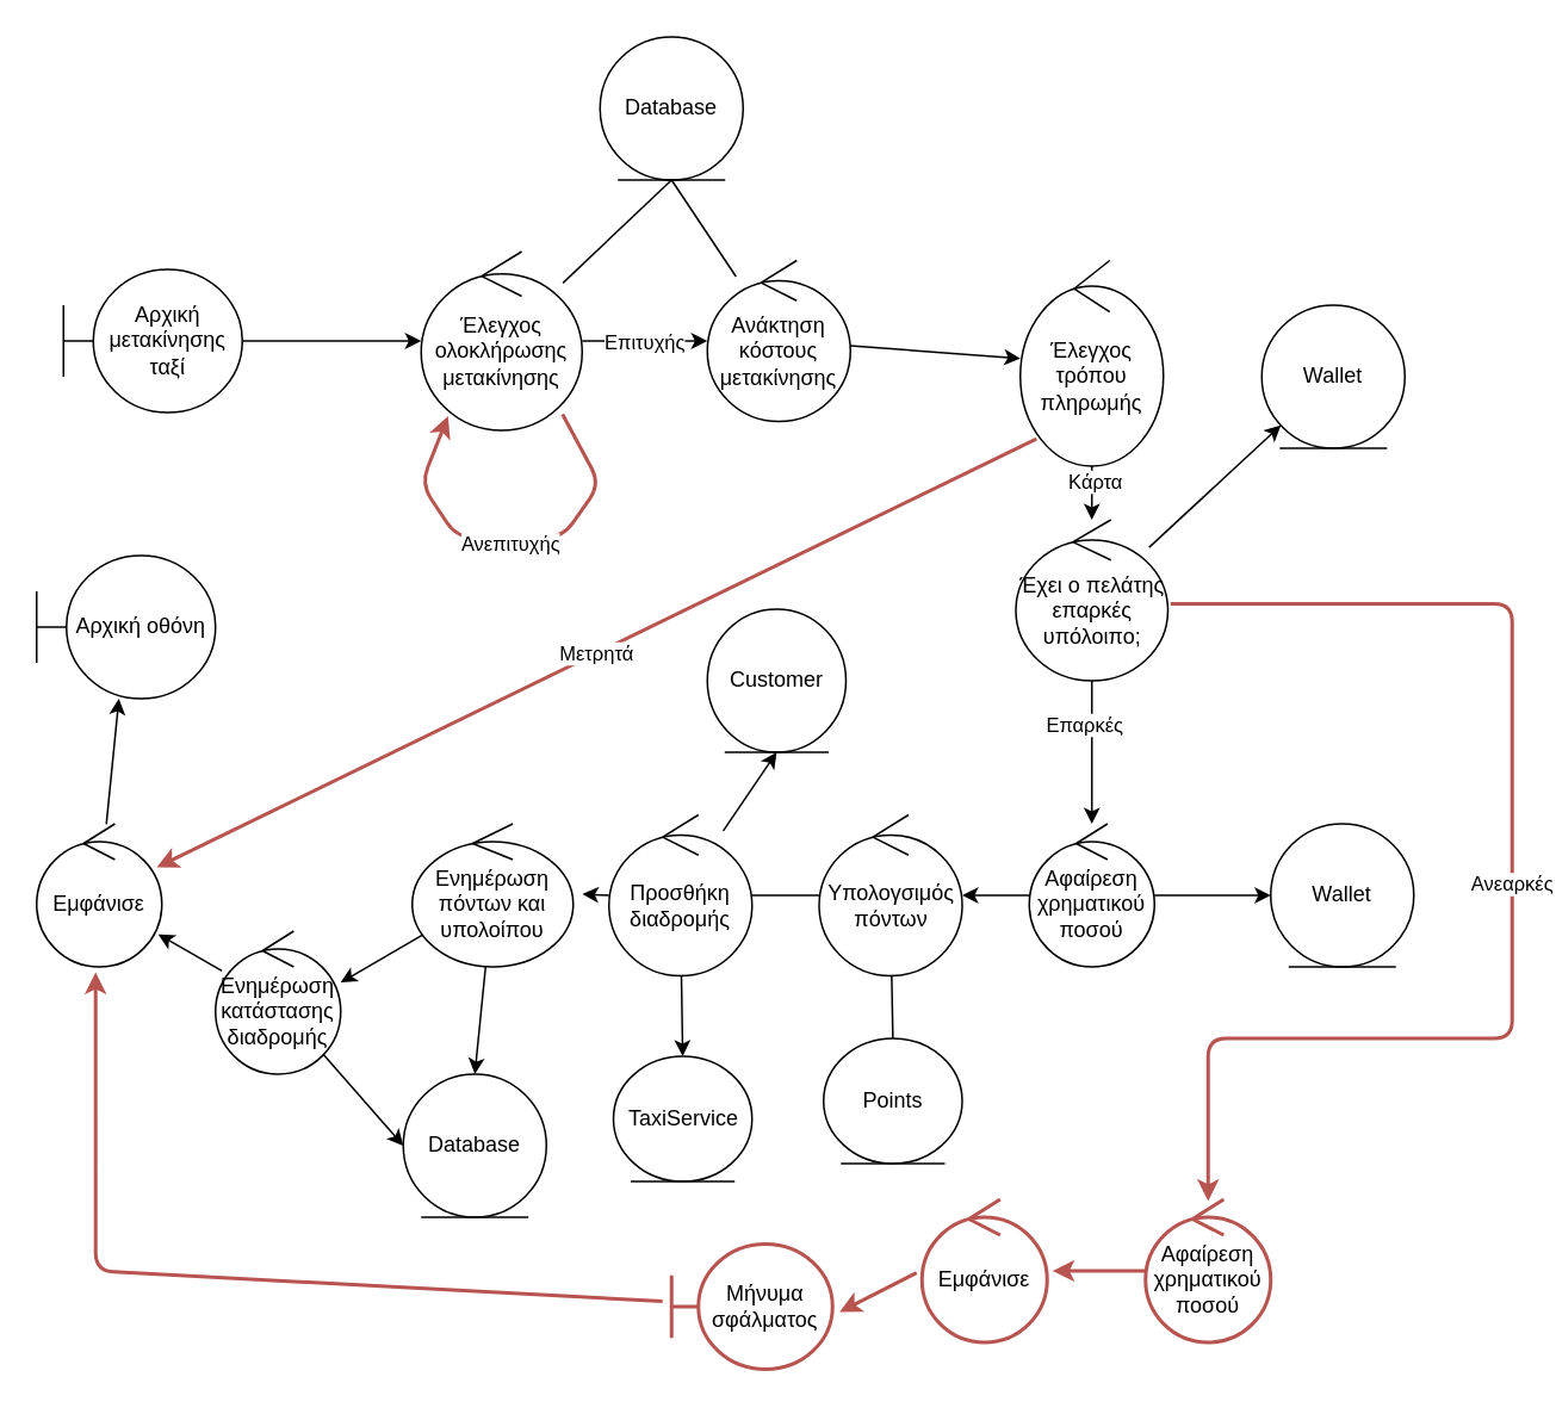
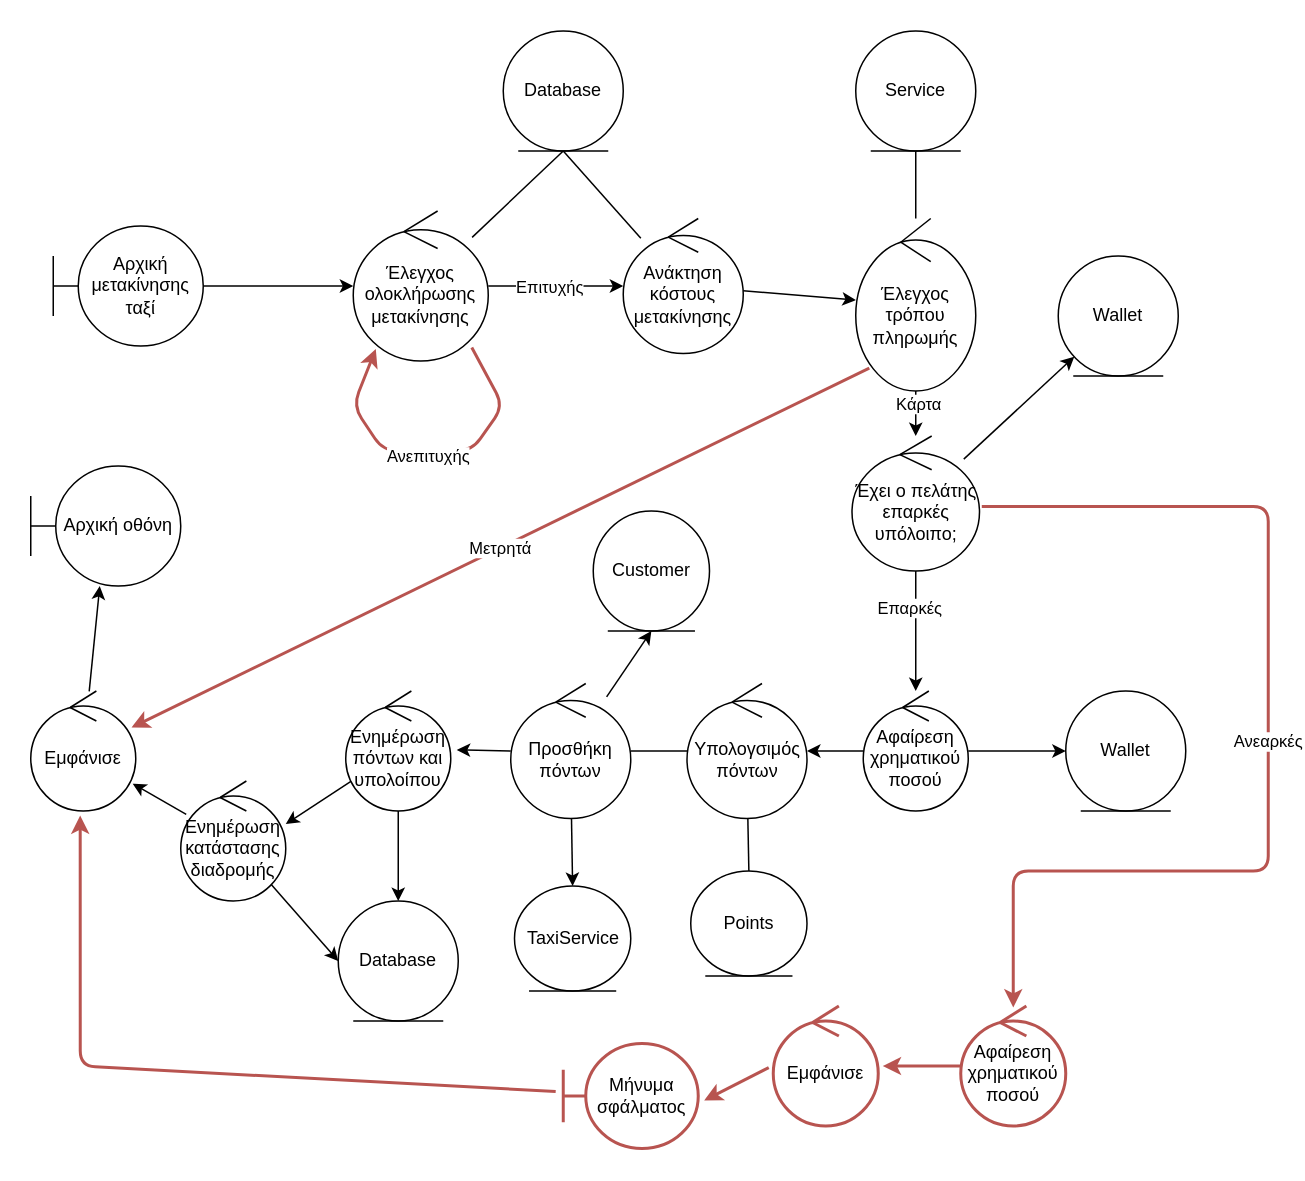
  <mxCell id="0" />
  <mxCell id="1" parent="0" />
  <mxCell id="2" style="edgeStyle=none;html=1;" parent="1" source="3" target="7" edge="1"><mxGeometry relative="1" as="geometry" /></mxCell>
  <mxCell id="3" value="Αρχική μετακίνησης&lt;br&gt;ταξί" style="shape=umlBoundary;whiteSpace=wrap;html=1;" parent="1" vertex="1"><mxGeometry x="35" y="150" width="100" height="80" as="geometry" /></mxCell>
  <mxCell id="4" style="edgeStyle=none;html=1;entryX=0.5;entryY=1;entryDx=0;entryDy=0;endArrow=none;endFill=0;" parent="1" source="7" target="8" edge="1"><mxGeometry relative="1" as="geometry" /></mxCell>
  <mxCell id="5" value="" style="edgeStyle=none;html=1;" parent="1" source="7" target="11" edge="1"><mxGeometry relative="1" as="geometry" /></mxCell>
  <mxCell id="6" value="Επιτυχής" style="edgeLabel;html=1;align=center;verticalAlign=middle;resizable=0;points=[];" parent="5" vertex="1" connectable="0"><mxGeometry x="-0.401" y="1" relative="1" as="geometry"><mxPoint x="13" y="1" as="offset" /></mxGeometry></mxCell>
  <mxCell id="7" value="Έλεγχος ολοκλήρωσης μετακίνησης" style="ellipse;shape=umlControl;whiteSpace=wrap;html=1;" parent="1" vertex="1"><mxGeometry x="235" y="140" width="90" height="100" as="geometry" /></mxCell>
  <mxCell id="8" value="Database" style="ellipse;shape=umlEntity;whiteSpace=wrap;html=1;" parent="1" vertex="1"><mxGeometry x="335" y="20" width="80" height="80" as="geometry" /></mxCell>
  <mxCell id="9" value="" style="edgeStyle=none;html=1;entryX=0.5;entryY=1;entryDx=0;entryDy=0;endArrow=none;endFill=0;" parent="1" source="11" target="8" edge="1"><mxGeometry relative="1" as="geometry"><mxPoint x="455" y="100" as="targetPoint" /></mxGeometry></mxCell>
  <mxCell id="10" value="" style="edgeStyle=none;html=1;" parent="1" source="11" target="15" edge="1"><mxGeometry relative="1" as="geometry" /></mxCell>
- <mxCell id="11" value="Ανάκτηση κόστους μετακίνησης" style="ellipse;shape=umlControl;whiteSpace=wrap;html=1;" parent="1" vertex="1"><mxGeometry x="395" y="145" width="80" height="90" as="geometry" /></mxCell>
+ <mxCell id="11" value="Ανάκτηση κόστους μετακίνησης" style="ellipse;shape=umlControl;whiteSpace=wrap;html=1;" parent="1" vertex="1"><mxGeometry x="415" y="145" width="80" height="90" as="geometry" /></mxCell>
  <mxCell id="12" value="" style="edgeStyle=none;html=1;" parent="1" source="15" target="19" edge="1"><mxGeometry relative="1" as="geometry" /></mxCell>
  <mxCell id="13" value="Κάρτα" style="edgeLabel;html=1;align=center;verticalAlign=middle;resizable=0;points=[];" parent="12" connectable="0" vertex="1"><mxGeometry x="-0.44" y="1" relative="1" as="geometry"><mxPoint as="offset" /></mxGeometry></mxCell>
+ <mxCell id="14" value="" style="edgeStyle=none;html=1;endArrow=none;endFill=0;" parent="1" source="15" target="46" edge="1"><mxGeometry relative="1" as="geometry" /></mxCell>
  <mxCell id="15" value="Έλεγχος τρόπου πληρωμής" style="ellipse;shape=umlControl;whiteSpace=wrap;html=1;" parent="1" vertex="1"><mxGeometry x="570" y="145" width="80" height="115" as="geometry" /></mxCell>
  <mxCell id="16" value="" style="edgeStyle=none;html=1;" parent="1" source="19" target="20" edge="1"><mxGeometry relative="1" as="geometry" /></mxCell>
  <mxCell id="17" value="" style="edgeStyle=none;html=1;" parent="1" source="19" target="23" edge="1"><mxGeometry relative="1" as="geometry" /></mxCell>
  <mxCell id="18" value="Επαρκές" style="edgeLabel;html=1;align=center;verticalAlign=middle;resizable=0;points=[];" parent="17" vertex="1" connectable="0"><mxGeometry x="-0.363" y="1" relative="1" as="geometry"><mxPoint x="-6" y="-1" as="offset" /></mxGeometry></mxCell>
  <mxCell id="19" value="Έχει ο πελάτης επαρκές υπόλοιπο;" style="ellipse;shape=umlControl;whiteSpace=wrap;html=1;" parent="1" vertex="1"><mxGeometry x="567.5" y="290" width="85" height="90" as="geometry" /></mxCell>
  <mxCell id="20" value="Wallet" style="ellipse;shape=umlEntity;whiteSpace=wrap;html=1;" parent="1" vertex="1"><mxGeometry x="705" y="170" width="80" height="80" as="geometry" /></mxCell>
  <mxCell id="21" value="" style="edgeStyle=none;html=1;" parent="1" source="23" target="24" edge="1"><mxGeometry relative="1" as="geometry" /></mxCell>
  <mxCell id="22" value="" style="edgeStyle=none;html=1;" parent="1" source="23" target="27" edge="1"><mxGeometry relative="1" as="geometry" /></mxCell>
  <mxCell id="23" value="Αφαίρεση χρηματικού ποσού" style="ellipse;shape=umlControl;whiteSpace=wrap;html=1;" parent="1" vertex="1"><mxGeometry x="575" y="460" width="70" height="80" as="geometry" /></mxCell>
  <mxCell id="24" value="Wallet" style="ellipse;shape=umlEntity;whiteSpace=wrap;html=1;" parent="1" vertex="1"><mxGeometry x="710" y="460" width="80" height="80" as="geometry" /></mxCell>
  <mxCell id="25" value="" style="edgeStyle=none;html=1;endArrow=none;endFill=0;entryX=0.5;entryY=0;entryDx=0;entryDy=0;" parent="1" source="27" target="55" edge="1"><mxGeometry relative="1" as="geometry" /></mxCell>
  <mxCell id="26" value="" style="edgeStyle=none;html=1;endArrow=none;endFill=0;" edge="1" parent="1" source="27" target="50"><mxGeometry relative="1" as="geometry" /></mxCell>
  <mxCell id="27" value="Υπολογσιμός πόντων" style="ellipse;shape=umlControl;whiteSpace=wrap;html=1;" parent="1" vertex="1"><mxGeometry x="457.5" y="455" width="80" height="90" as="geometry" /></mxCell>
  <mxCell id="28" value="TaxiService" style="ellipse;shape=umlEntity;whiteSpace=wrap;html=1;" parent="1" vertex="1"><mxGeometry x="342.5" y="590" width="77.5" height="70" as="geometry" /></mxCell>
  <mxCell id="29" value="" style="edgeStyle=none;html=1;entryX=0.5;entryY=0;entryDx=0;entryDy=0;" parent="1" source="31" target="32" edge="1"><mxGeometry relative="1" as="geometry" /></mxCell>
  <mxCell id="30" value="" style="edgeStyle=none;html=1;entryX=1;entryY=0.359;entryDx=0;entryDy=0;entryPerimeter=0;" parent="1" source="31" target="54" edge="1"><mxGeometry relative="1" as="geometry" /></mxCell>
- <mxCell id="31" value="Ενημέρωση πόντων και υπολοίπου" style="ellipse;shape=umlControl;whiteSpace=wrap;html=1;" parent="1" vertex="1"><mxGeometry x="230" y="460" width="90" height="80" as="geometry" /></mxCell>
+ <mxCell id="31" value="Ενημέρωση πόντων και υπολοίπου" style="ellipse;shape=umlControl;whiteSpace=wrap;html=1;" parent="1" vertex="1"><mxGeometry x="230" y="460" width="70" height="80" as="geometry" /></mxCell>
  <mxCell id="32" value="Database" style="ellipse;shape=umlEntity;whiteSpace=wrap;html=1;" parent="1" vertex="1"><mxGeometry x="225" y="600" width="80" height="80" as="geometry" /></mxCell>
  <mxCell id="33" value="" style="edgeStyle=none;html=1;" parent="1" source="34" target="35" edge="1"><mxGeometry relative="1" as="geometry" /></mxCell>
  <mxCell id="34" value="Εμφάνισε" style="ellipse;shape=umlControl;whiteSpace=wrap;html=1;" parent="1" vertex="1"><mxGeometry x="20" y="460" width="70" height="80" as="geometry" /></mxCell>
  <mxCell id="35" value="Αρχική οθόνη" style="shape=umlBoundary;whiteSpace=wrap;html=1;" parent="1" vertex="1"><mxGeometry x="20" y="310" width="100" height="80" as="geometry" /></mxCell>
  <mxCell id="36" style="edgeStyle=none;html=1;entryX=0.167;entryY=0.92;entryDx=0;entryDy=0;entryPerimeter=0;exitX=0.878;exitY=0.91;exitDx=0;exitDy=0;exitPerimeter=0;strokeColor=#b85450;fillColor=#f8cecc;strokeWidth=2;" parent="1" source="7" target="7" edge="1"><mxGeometry relative="1" as="geometry"><Array as="points"><mxPoint x="335" y="270" /><mxPoint x="314" y="300" /><mxPoint x="255" y="300" /><mxPoint x="235" y="270" /></Array></mxGeometry></mxCell>
  <mxCell id="37" value="Ανεπιτυχής" style="edgeLabel;html=1;align=center;verticalAlign=middle;resizable=0;points=[];" parent="36" vertex="1" connectable="0"><mxGeometry x="-0.115" y="3" relative="1" as="geometry"><mxPoint x="-14" as="offset" /></mxGeometry></mxCell>
  <mxCell id="38" value="Μετρητά" style="edgeStyle=none;html=1;fillColor=#f8cecc;strokeColor=#b85450;strokeWidth=2;exitX=0.113;exitY=0.867;exitDx=0;exitDy=0;exitPerimeter=0;" parent="1" source="15" target="34" edge="1"><mxGeometry relative="1" as="geometry"><mxPoint x="570.001" y="229.999" as="sourcePoint" /><mxPoint x="462.87" y="334" as="targetPoint" /></mxGeometry></mxCell>
  <mxCell id="39" value="Ανεαρκές" style="edgeStyle=none;html=1;fillColor=#f8cecc;strokeColor=#b85450;strokeWidth=2;exitX=1.018;exitY=0.522;exitDx=0;exitDy=0;exitPerimeter=0;entryX=0.5;entryY=0.013;entryDx=0;entryDy=0;entryPerimeter=0;" parent="1" source="19" target="41" edge="1"><mxGeometry relative="1" as="geometry"><mxPoint x="1178.86" y="430" as="sourcePoint" /><mxPoint x="675" y="660" as="targetPoint" /><Array as="points"><mxPoint x="845" y="337" /><mxPoint x="845" y="580" /><mxPoint x="675" y="580" /></Array></mxGeometry></mxCell>
  <mxCell id="40" style="edgeStyle=none;html=1;entryX=1.043;entryY=0.5;entryDx=0;entryDy=0;entryPerimeter=0;strokeColor=#B85450;strokeWidth=2;" parent="1" source="41" target="43" edge="1"><mxGeometry relative="1" as="geometry"><mxPoint x="491.5" y="742.26" as="targetPoint" /></mxGeometry></mxCell>
  <mxCell id="41" value="Αφαίρεση χρηματικού ποσού" style="ellipse;shape=umlControl;whiteSpace=wrap;html=1;strokeColor=#B85450;strokeWidth=2;" parent="1" vertex="1"><mxGeometry x="640" y="670" width="70" height="80" as="geometry" /></mxCell>
  <mxCell id="42" value="Μήνυμα σφάλματος" style="shape=umlBoundary;whiteSpace=wrap;html=1;fillColor=none;strokeColor=#b85450;strokeWidth=2;" parent="1" vertex="1"><mxGeometry x="375" y="695" width="90" height="70" as="geometry" /></mxCell>
  <mxCell id="43" value="Εμφάνισε" style="ellipse;shape=umlControl;whiteSpace=wrap;html=1;strokeColor=#B85450;strokeWidth=2;" parent="1" vertex="1"><mxGeometry x="515" y="670" width="70" height="80" as="geometry" /></mxCell>
  <mxCell id="44" style="edgeStyle=none;html=1;entryX=1.044;entryY=0.543;entryDx=0;entryDy=0;entryPerimeter=0;strokeColor=#B85450;strokeWidth=2;exitX=-0.043;exitY=0.513;exitDx=0;exitDy=0;exitPerimeter=0;" parent="1" source="43" target="42" edge="1"><mxGeometry relative="1" as="geometry"><mxPoint x="463.01" y="780" as="targetPoint" /><mxPoint x="515" y="780" as="sourcePoint" /></mxGeometry></mxCell>
  <mxCell id="45" style="edgeStyle=none;html=1;entryX=0.471;entryY=1.038;entryDx=0;entryDy=0;entryPerimeter=0;strokeColor=#B85450;strokeWidth=2;exitX=-0.056;exitY=0.457;exitDx=0;exitDy=0;exitPerimeter=0;" parent="1" source="42" target="34" edge="1"><mxGeometry relative="1" as="geometry"><mxPoint x="258.49" y="701.97" as="targetPoint" /><mxPoint x="301.52" y="700" as="sourcePoint" /><Array as="points"><mxPoint x="53" y="710" /></Array></mxGeometry></mxCell>
+ <mxCell id="46" value="Service" style="ellipse;shape=umlEntity;whiteSpace=wrap;html=1;" parent="1" vertex="1"><mxGeometry x="570" y="20" width="80" height="80" as="geometry" /></mxCell>
  <mxCell id="47" style="edgeStyle=none;html=1;entryX=0.5;entryY=0;entryDx=0;entryDy=0;endArrow=classic;endFill=1;" edge="1" parent="1" source="50" target="28"><mxGeometry relative="1" as="geometry" /></mxCell>
  <mxCell id="48" style="edgeStyle=none;html=1;entryX=0.5;entryY=1;entryDx=0;entryDy=0;endArrow=classic;endFill=1;" edge="1" parent="1" source="50" target="51"><mxGeometry relative="1" as="geometry" /></mxCell>
  <mxCell id="49" style="edgeStyle=none;html=1;entryX=1.057;entryY=0.491;entryDx=0;entryDy=0;entryPerimeter=0;endArrow=classic;endFill=1;" edge="1" parent="1" source="50" target="31"><mxGeometry relative="1" as="geometry" /></mxCell>
- <mxCell id="50" value="Προσθήκη διαδρομής" style="ellipse;shape=umlControl;whiteSpace=wrap;html=1;" vertex="1" parent="1"><mxGeometry x="340" y="455" width="80" height="90" as="geometry" /></mxCell>
+ <mxCell id="50" value="Προσθήκη πόντων" style="ellipse;shape=umlControl;whiteSpace=wrap;html=1;" vertex="1" parent="1"><mxGeometry x="340" y="455" width="80" height="90" as="geometry" /></mxCell>
  <mxCell id="51" value="Customer" style="ellipse;shape=umlEntity;whiteSpace=wrap;html=1;" vertex="1" parent="1"><mxGeometry x="395" y="340" width="77.5" height="80" as="geometry" /></mxCell>
  <mxCell id="52" style="edgeStyle=none;html=1;entryX=0;entryY=0.5;entryDx=0;entryDy=0;endArrow=classic;endFill=1;" edge="1" parent="1" source="54" target="32"><mxGeometry relative="1" as="geometry" /></mxCell>
  <mxCell id="53" style="edgeStyle=none;html=1;entryX=0.971;entryY=0.772;entryDx=0;entryDy=0;entryPerimeter=0;endArrow=classic;endFill=1;" edge="1" parent="1" source="54" target="34"><mxGeometry relative="1" as="geometry" /></mxCell>
  <mxCell id="54" value="Ενημέρωση κατάστασης διαδρομής" style="ellipse;shape=umlControl;whiteSpace=wrap;html=1;" vertex="1" parent="1"><mxGeometry x="120" y="520" width="70" height="80" as="geometry" /></mxCell>
  <mxCell id="55" value="Points" style="ellipse;shape=umlEntity;whiteSpace=wrap;html=1;" vertex="1" parent="1"><mxGeometry x="460" y="580" width="77.5" height="70" as="geometry" /></mxCell>
